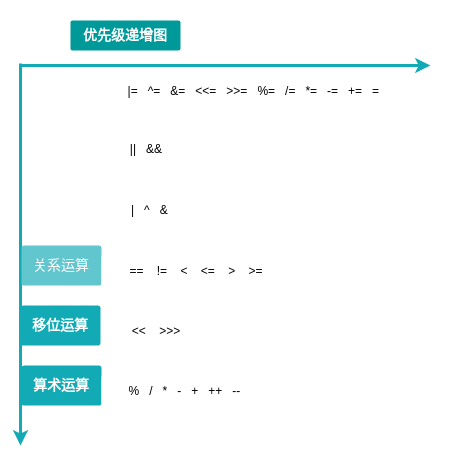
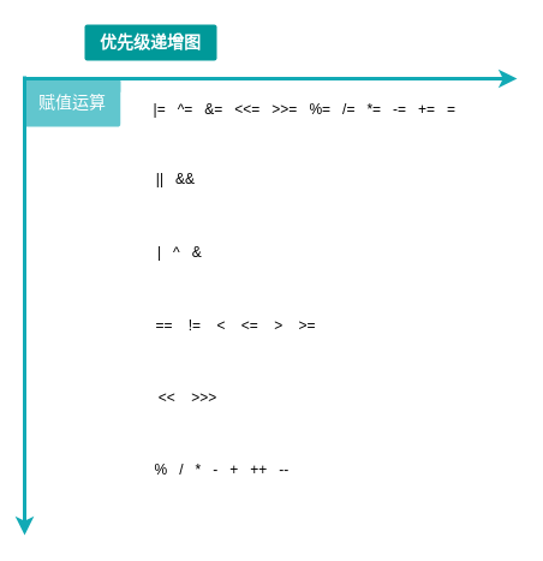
  <mxCell id="0" />
  <mxCell id="1" parent="0" />
- <mxCell id="2" value="赋值运算" style="rounded=1;whiteSpace=wrap;html=1;shadow=0;labelBackgroundColor=none;strokeColor=none;strokeWidth=3;fillColor=#ffffff;fontFamily=Helvetica;fontSize=14;fontColor=#FFFFFF;align=center;spacing=5;fontStyle=0;arcSize=7;perimeterSpacing=2;" parent="1" vertex="1"><mxGeometry x="20" y="65" width="80" height="40" as="geometry" /></mxCell>
+ <mxCell id="2" value="赋值运算" style="rounded=1;whiteSpace=wrap;html=1;shadow=0;labelBackgroundColor=none;strokeColor=none;strokeWidth=3;fillColor=#61c6ce;fontFamily=Helvetica;fontSize=14;fontColor=#FFFFFF;align=center;spacing=5;fontStyle=0;arcSize=7;perimeterSpacing=2;" parent="1" vertex="1"><mxGeometry x="20" y="65" width="80" height="40" as="geometry" /></mxCell>
  <mxCell id="3" value="" style="edgeStyle=none;rounded=1;jumpStyle=none;html=1;shadow=0;labelBackgroundColor=none;startArrow=none;startFill=0;jettySize=auto;orthogonalLoop=1;strokeColor=#12AAB5;strokeWidth=3;fontFamily=Helvetica;fontSize=14;fontColor=#FFFFFF;spacing=5;fontStyle=1;fillColor=#b0e3e6;" parent="1" edge="1"><mxGeometry relative="1" as="geometry"><mxPoint x="20" y="65" as="sourcePoint" /><mxPoint x="430" y="65" as="targetPoint" /></mxGeometry></mxCell>
  <mxCell id="4" value="" style="edgeStyle=none;rounded=1;jumpStyle=none;html=1;shadow=0;labelBackgroundColor=none;startArrow=none;startFill=0;jettySize=auto;orthogonalLoop=1;strokeColor=#12AAB5;strokeWidth=3;fontFamily=Helvetica;fontSize=14;fontColor=#FFFFFF;spacing=5;fontStyle=1;fillColor=#b0e3e6;exitX=0.024;exitY=0;exitDx=0;exitDy=0;exitPerimeter=0;" parent="1" source="2" edge="1"><mxGeometry relative="1" as="geometry"><mxPoint x="20" y="45" as="sourcePoint" /><mxPoint x="20" y="445" as="targetPoint" /></mxGeometry></mxCell>
  <mxCell id="5" value="&lt;span style=&quot;color: rgb(0 , 0 , 0) ; font-size: 12px ; white-space: normal&quot;&gt;|=&amp;nbsp; &amp;nbsp;^=&amp;nbsp; &amp;nbsp;&amp;amp;=&amp;nbsp; &amp;nbsp;&amp;lt;&amp;lt;=&amp;nbsp; &amp;nbsp;&amp;gt;&amp;gt;=&amp;nbsp; &amp;nbsp;%=&amp;nbsp; &amp;nbsp;/=&amp;nbsp; &amp;nbsp;*=&amp;nbsp; &amp;nbsp;-=&amp;nbsp; &amp;nbsp;+=&amp;nbsp; &amp;nbsp;=&amp;nbsp;&lt;/span&gt;" style="rounded=1;whiteSpace=wrap;html=1;shadow=0;labelBackgroundColor=none;strokeColor=none;strokeWidth=3;fillColor=#FFFFFF;fontFamily=Helvetica;fontSize=14;fontColor=#FFFFFF;align=center;spacing=5;fontStyle=0;arcSize=7;perimeterSpacing=2;" parent="1" vertex="1"><mxGeometry x="100" y="75" width="310" height="30" as="geometry" /></mxCell>
  <mxCell id="6" value="优先级递增图" style="rounded=1;whiteSpace=wrap;html=1;shadow=0;labelBackgroundColor=none;strokeColor=none;strokeWidth=3;fillColor=#009999;fontFamily=Helvetica;fontSize=14;fontColor=#FFFFFF;align=center;spacing=5;fontStyle=1;arcSize=7;perimeterSpacing=2;" parent="1" vertex="1"><mxGeometry x="70" y="20" width="110" height="30" as="geometry" /></mxCell>
  <mxCell id="7" value="&lt;span style=&quot;color: rgb(0 , 0 , 0) ; font-size: 12px ; white-space: normal&quot;&gt;||&amp;nbsp; &amp;nbsp;&amp;amp;&amp;amp;&amp;nbsp; &amp;nbsp; &amp;nbsp; &amp;nbsp; &amp;nbsp; &amp;nbsp; &amp;nbsp; &amp;nbsp; &amp;nbsp; &amp;nbsp; &amp;nbsp; &amp;nbsp; &amp;nbsp; &amp;nbsp; &amp;nbsp; &amp;nbsp; &amp;nbsp; &amp;nbsp; &amp;nbsp; &amp;nbsp; &amp;nbsp; &amp;nbsp; &amp;nbsp; &amp;nbsp; &amp;nbsp; &amp;nbsp; &amp;nbsp; &amp;nbsp; &amp;nbsp; &amp;nbsp; &amp;nbsp; &amp;nbsp; &amp;nbsp;&amp;nbsp;&lt;/span&gt;" style="rounded=1;whiteSpace=wrap;html=1;shadow=0;labelBackgroundColor=none;strokeColor=none;strokeWidth=3;fillColor=#FFFFFF;fontFamily=Helvetica;fontSize=14;fontColor=#FFFFFF;align=center;spacing=5;fontStyle=0;arcSize=7;perimeterSpacing=2;" parent="1" vertex="1"><mxGeometry x="101" y="132.5" width="310" height="30" as="geometry" /></mxCell>
  <mxCell id="8" value="&lt;span style=&quot;color: rgb(0 , 0 , 0) ; font-size: 12px ; white-space: normal&quot;&gt;&amp;nbsp; &amp;nbsp; &amp;nbsp;|&amp;nbsp; &amp;nbsp;^&amp;nbsp; &amp;nbsp;&amp;amp;&amp;nbsp; &amp;nbsp; &amp;nbsp; &amp;nbsp; &amp;nbsp; &amp;nbsp; &amp;nbsp; &amp;nbsp; &amp;nbsp; &amp;nbsp; &amp;nbsp; &amp;nbsp; &amp;nbsp; &amp;nbsp; &amp;nbsp; &amp;nbsp; &amp;nbsp; &amp;nbsp; &amp;nbsp; &amp;nbsp; &amp;nbsp; &amp;nbsp; &amp;nbsp; &amp;nbsp; &amp;nbsp; &amp;nbsp; &amp;nbsp; &amp;nbsp; &amp;nbsp; &amp;nbsp; &amp;nbsp; &amp;nbsp; &amp;nbsp; &amp;nbsp; &amp;nbsp;&lt;/span&gt;" style="rounded=1;whiteSpace=wrap;html=1;shadow=0;labelBackgroundColor=none;strokeColor=none;strokeWidth=3;fillColor=#FFFFFF;fontFamily=Helvetica;fontSize=14;fontColor=#FFFFFF;align=center;spacing=5;fontStyle=0;arcSize=7;perimeterSpacing=2;" parent="1" vertex="1"><mxGeometry x="101" y="194" width="310" height="30" as="geometry" /></mxCell>
- <mxCell id="9" value="关系运算" style="rounded=1;whiteSpace=wrap;html=1;shadow=0;labelBackgroundColor=none;strokeColor=none;strokeWidth=3;fillColor=#61c6ce;fontFamily=Helvetica;fontSize=14;fontColor=#FFFFFF;align=center;spacing=5;fontStyle=0;arcSize=7;perimeterSpacing=2;" parent="1" vertex="1"><mxGeometry x="21" y="245" width="80" height="40" as="geometry" /></mxCell>
  <mxCell id="10" value="&lt;span style=&quot;color: rgb(0 , 0 , 0) ; font-size: 12px ; white-space: normal&quot;&gt;==&amp;nbsp; &amp;nbsp; !=&amp;nbsp; &amp;nbsp; &amp;lt;&amp;nbsp; &amp;nbsp; &amp;lt;=&amp;nbsp; &amp;nbsp; &amp;gt;&amp;nbsp; &amp;nbsp; &amp;gt;=&amp;nbsp; &amp;nbsp; &amp;nbsp; &amp;nbsp; &amp;nbsp; &amp;nbsp; &amp;nbsp; &amp;nbsp; &amp;nbsp; &amp;nbsp; &amp;nbsp; &amp;nbsp; &amp;nbsp; &amp;nbsp; &amp;nbsp; &amp;nbsp; &amp;nbsp; &amp;nbsp;&amp;nbsp;&lt;/span&gt;" style="rounded=1;whiteSpace=wrap;html=1;shadow=0;labelBackgroundColor=none;strokeColor=none;strokeWidth=3;fillColor=#FFFFFF;fontFamily=Helvetica;fontSize=14;fontColor=#FFFFFF;align=center;spacing=5;fontStyle=0;arcSize=7;perimeterSpacing=2;" parent="1" vertex="1"><mxGeometry x="101" y="255" width="310" height="30" as="geometry" /></mxCell>
  <mxCell id="11" value="&lt;font color=&quot;#000000&quot;&gt;&lt;span style=&quot;font-size: 12px&quot;&gt;&amp;lt;&amp;lt;&amp;nbsp; &amp;nbsp; &amp;gt;&amp;gt;&amp;gt;&amp;nbsp; &amp;nbsp; &amp;nbsp; &amp;nbsp; &amp;nbsp; &amp;nbsp; &amp;nbsp; &amp;nbsp; &amp;nbsp; &amp;nbsp; &amp;nbsp; &amp;nbsp; &amp;nbsp; &amp;nbsp; &amp;nbsp; &amp;nbsp; &amp;nbsp; &amp;nbsp; &amp;nbsp; &amp;nbsp; &amp;nbsp; &amp;nbsp; &amp;nbsp; &amp;nbsp; &amp;nbsp; &amp;nbsp; &amp;nbsp; &amp;nbsp; &amp;nbsp; &amp;nbsp;&amp;nbsp;&lt;/span&gt;&lt;/font&gt;" style="rounded=1;whiteSpace=wrap;html=1;shadow=0;labelBackgroundColor=none;strokeColor=none;strokeWidth=3;fillColor=#FFFFFF;fontFamily=Helvetica;fontSize=14;fontColor=#FFFFFF;align=center;spacing=5;fontStyle=0;arcSize=7;perimeterSpacing=2;" parent="1" vertex="1"><mxGeometry x="101" y="314.5" width="310" height="30" as="geometry" /></mxCell>
- <mxCell id="12" value="算术运算" style="rounded=1;whiteSpace=wrap;html=1;shadow=0;labelBackgroundColor=none;strokeColor=none;strokeWidth=3;fillColor=#12aab5;fontFamily=Helvetica;fontSize=14;fontColor=#FFFFFF;align=center;spacing=5;fontStyle=1;arcSize=7;perimeterSpacing=2;" parent="1" vertex="1"><mxGeometry x="21" y="365" width="80" height="40" as="geometry" /></mxCell>
  <mxCell id="13" value="&lt;font color=&quot;#000000&quot;&gt;&lt;span style=&quot;font-size: 12px&quot;&gt;&amp;nbsp; &amp;nbsp; &amp;nbsp; %&amp;nbsp; &amp;nbsp;/&amp;nbsp; &amp;nbsp;*&amp;nbsp; &amp;nbsp;-&amp;nbsp; &amp;nbsp;+&amp;nbsp; &amp;nbsp;++&amp;nbsp; &amp;nbsp;--&amp;nbsp; &amp;nbsp; &amp;nbsp; &amp;nbsp; &amp;nbsp; &amp;nbsp; &amp;nbsp; &amp;nbsp; &amp;nbsp; &amp;nbsp; &amp;nbsp; &amp;nbsp; &amp;nbsp; &amp;nbsp; &amp;nbsp; &amp;nbsp; &amp;nbsp; &amp;nbsp; &amp;nbsp; &amp;nbsp; &amp;nbsp; &amp;nbsp; &amp;nbsp; &amp;nbsp; &amp;nbsp;&lt;/span&gt;&lt;/font&gt;" style="rounded=1;whiteSpace=wrap;html=1;shadow=0;labelBackgroundColor=none;strokeColor=none;strokeWidth=3;fillColor=#FFFFFF;fontFamily=Helvetica;fontSize=14;fontColor=#FFFFFF;align=center;spacing=5;fontStyle=0;arcSize=7;perimeterSpacing=2;" parent="1" vertex="1"><mxGeometry x="101" y="375" width="310" height="30" as="geometry" /></mxCell>
- <mxCell id="14" value="移位运算" style="rounded=1;whiteSpace=wrap;html=1;shadow=0;labelBackgroundColor=none;strokeColor=none;strokeWidth=3;fillColor=#12aab5;fontFamily=Helvetica;fontSize=14;fontColor=#FFFFFF;align=center;spacing=5;fontStyle=1;arcSize=7;perimeterSpacing=2;" parent="1" vertex="1"><mxGeometry x="20" y="305" width="80" height="40" as="geometry" /></mxCell>
